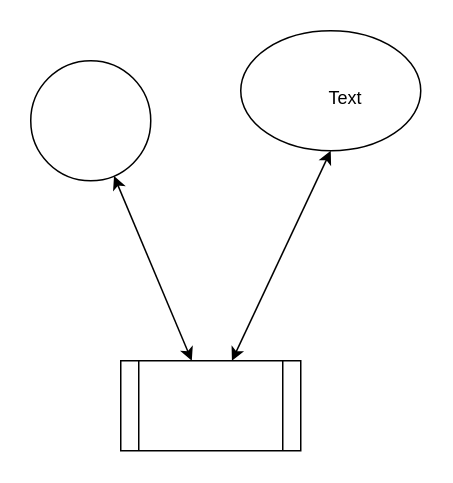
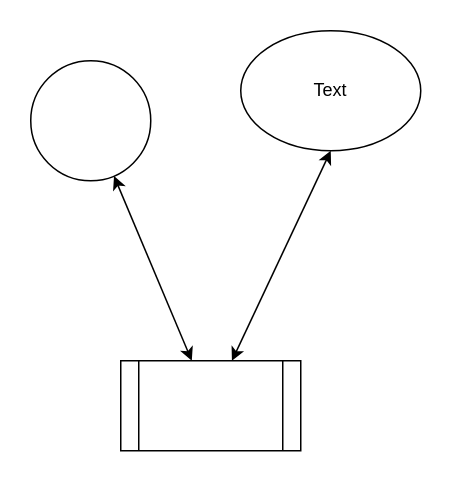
  <mxCell id="0" />
  <mxCell id="1" parent="0" />
  <mxCell id="2" value="" style="ellipse;whiteSpace=wrap;html=1;aspect=fixed;" parent="1" vertex="1"><mxGeometry x="20" y="40" width="80" height="80" as="geometry" /></mxCell>
  <mxCell id="3" value="" style="ellipse;whiteSpace=wrap;html=1;" parent="1" vertex="1"><mxGeometry x="160" y="20" width="120" height="80" as="geometry" /></mxCell>
  <mxCell id="4" value="" style="shape=process;whiteSpace=wrap;html=1;backgroundOutline=1;" vertex="1" parent="1"><mxGeometry x="80" y="240" width="120" height="60" as="geometry" /></mxCell>
  <mxCell id="5" value="" style="endArrow=classic;startArrow=classic;html=1;" edge="1" parent="1" source="4" target="2"><mxGeometry width="50" height="50" relative="1" as="geometry"><mxPoint x="110" y="230" as="sourcePoint" /><mxPoint x="70" y="160" as="targetPoint" /></mxGeometry></mxCell>
  <mxCell id="6" value="" style="endArrow=classic;startArrow=classic;html=1;entryX=0.5;entryY=1;entryDx=0;entryDy=0;" edge="1" parent="1" source="4" target="3"><mxGeometry width="50" height="50" relative="1" as="geometry"><mxPoint x="245.918" y="203.13" as="sourcePoint" /><mxPoint x="200" y="80" as="targetPoint" /></mxGeometry></mxCell>
- <mxCell id="7" value="Text" style="text;html=1;strokeColor=none;fillColor=none;align=center;verticalAlign=middle;whiteSpace=wrap;rounded=0;" vertex="1" parent="1"><mxGeometry x="210" y="55" width="40" height="20" as="geometry" /></mxCell>
+ <mxCell id="7" value="Text" style="text;html=1;strokeColor=none;fillColor=none;align=center;verticalAlign=middle;whiteSpace=wrap;rounded=0;" vertex="1" parent="1"><mxGeometry x="200" y="50" width="40" height="20" as="geometry" /></mxCell>
